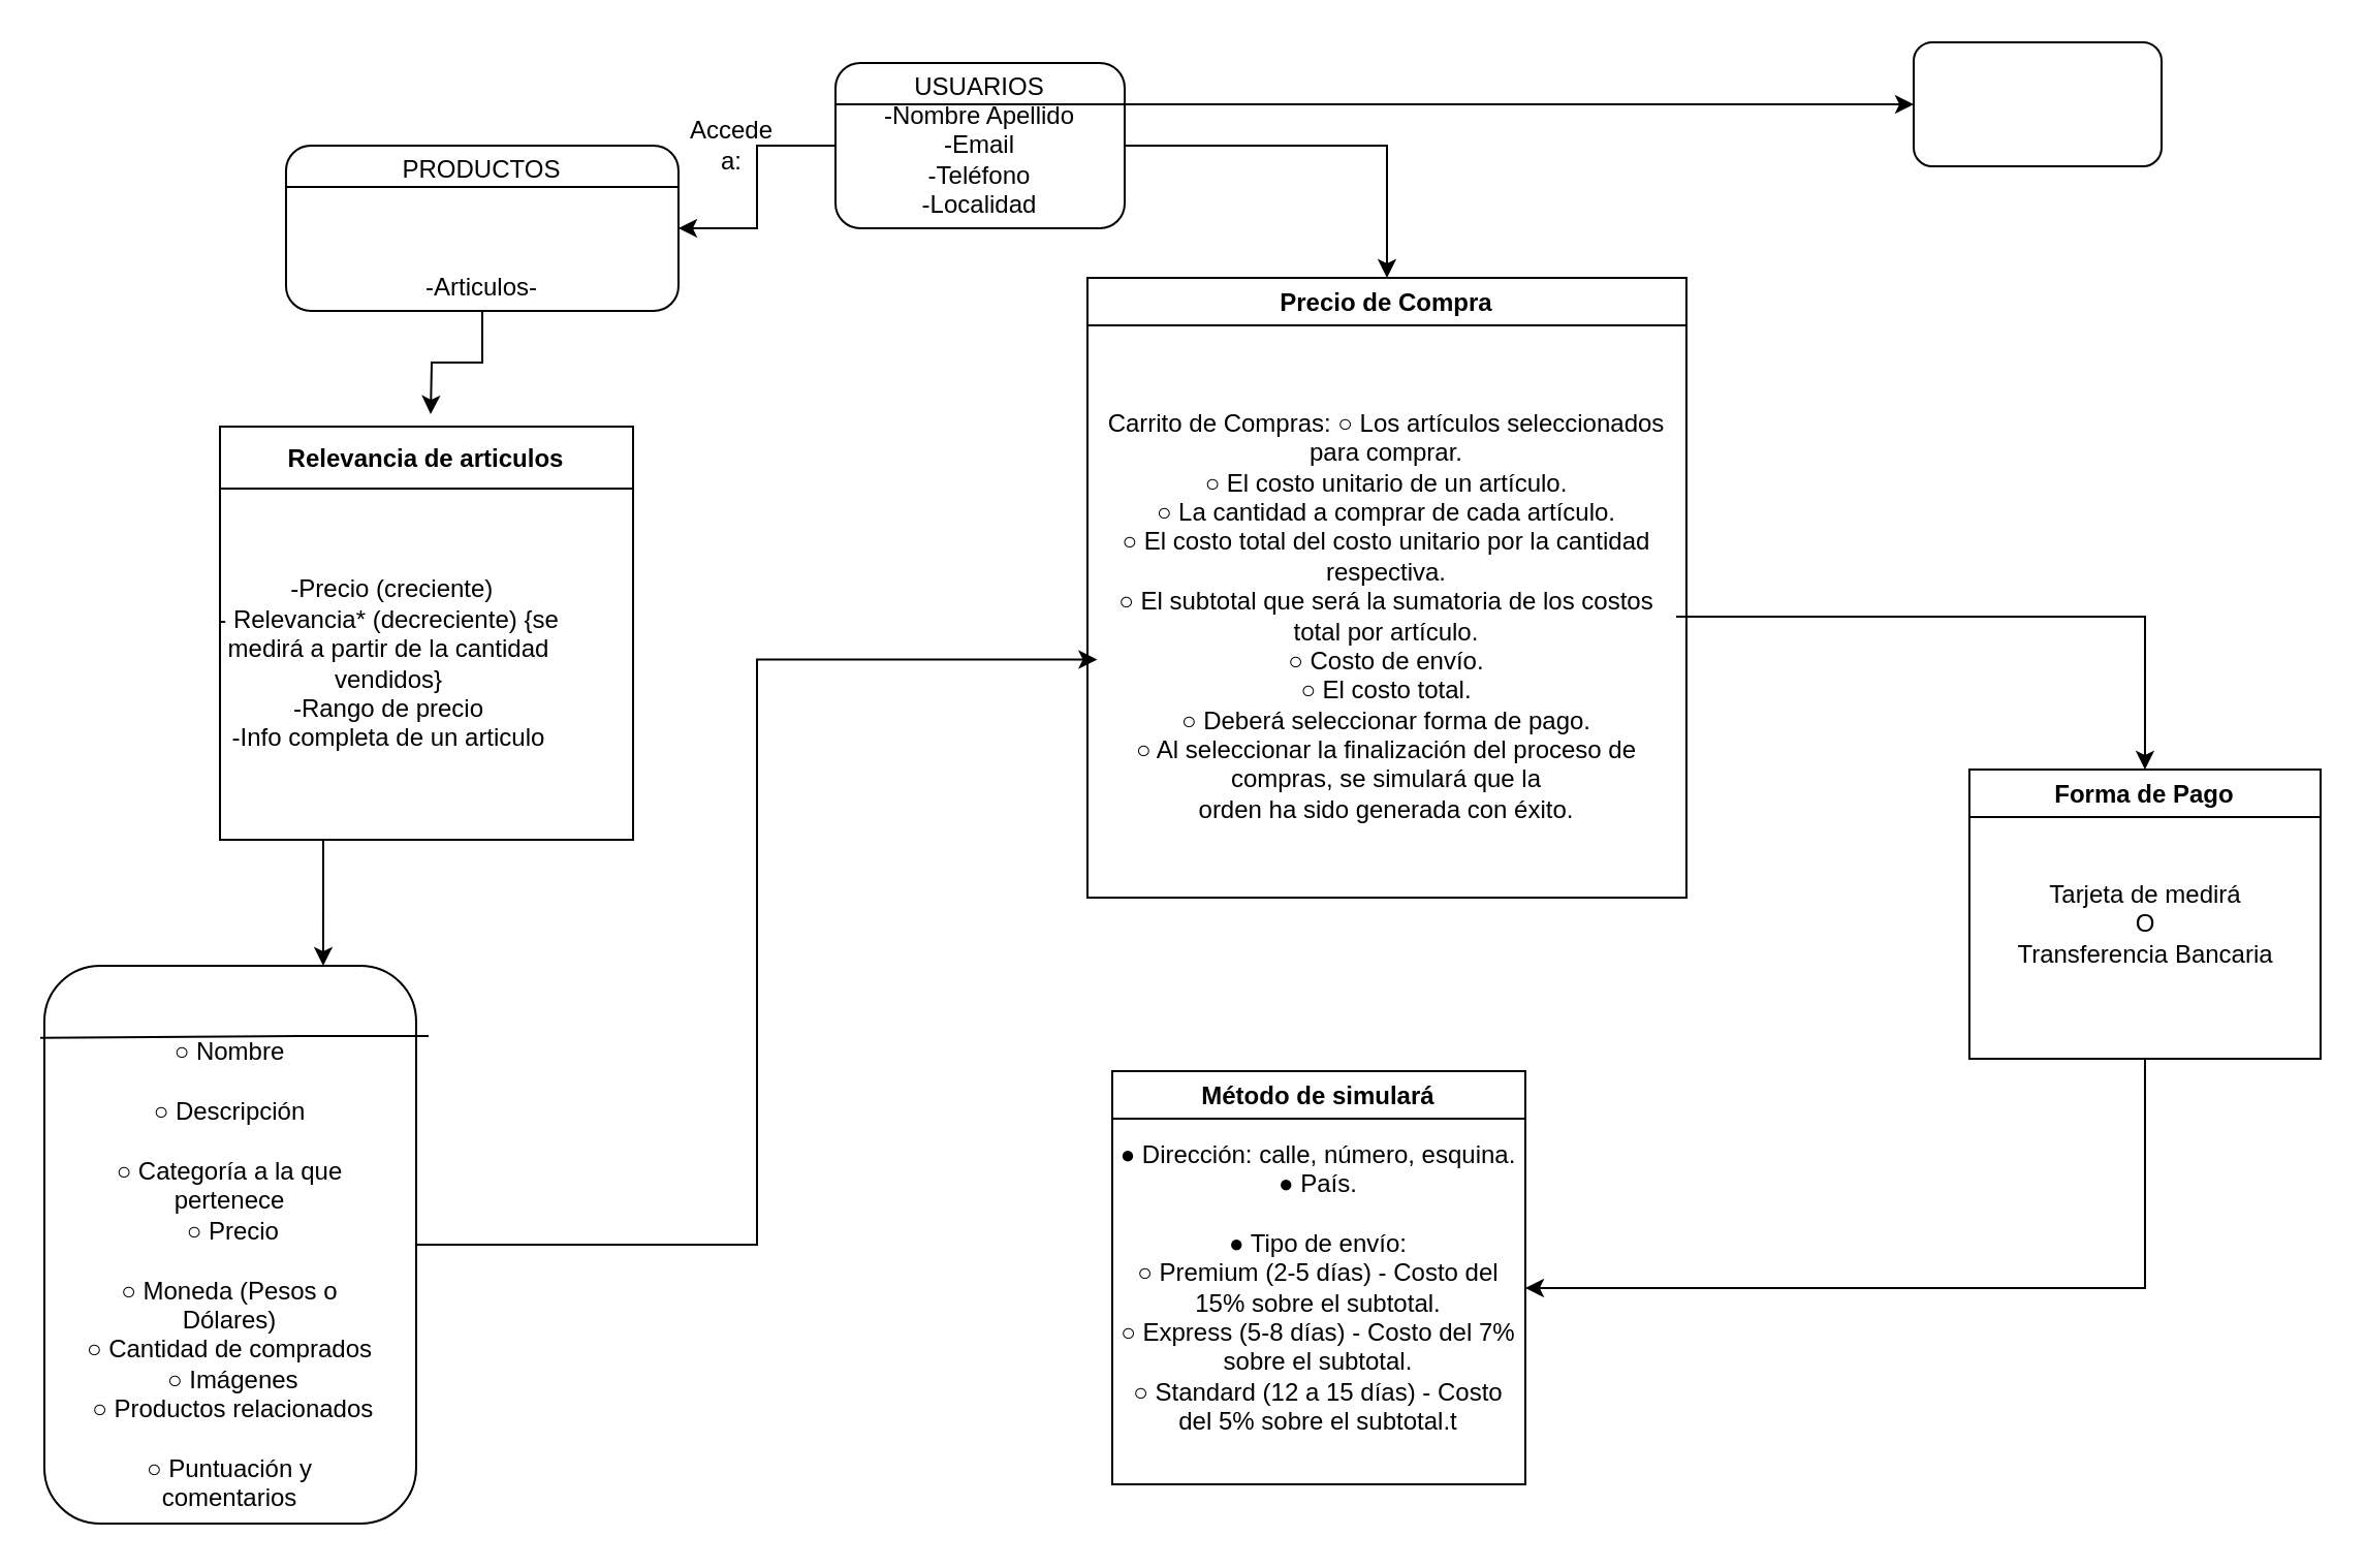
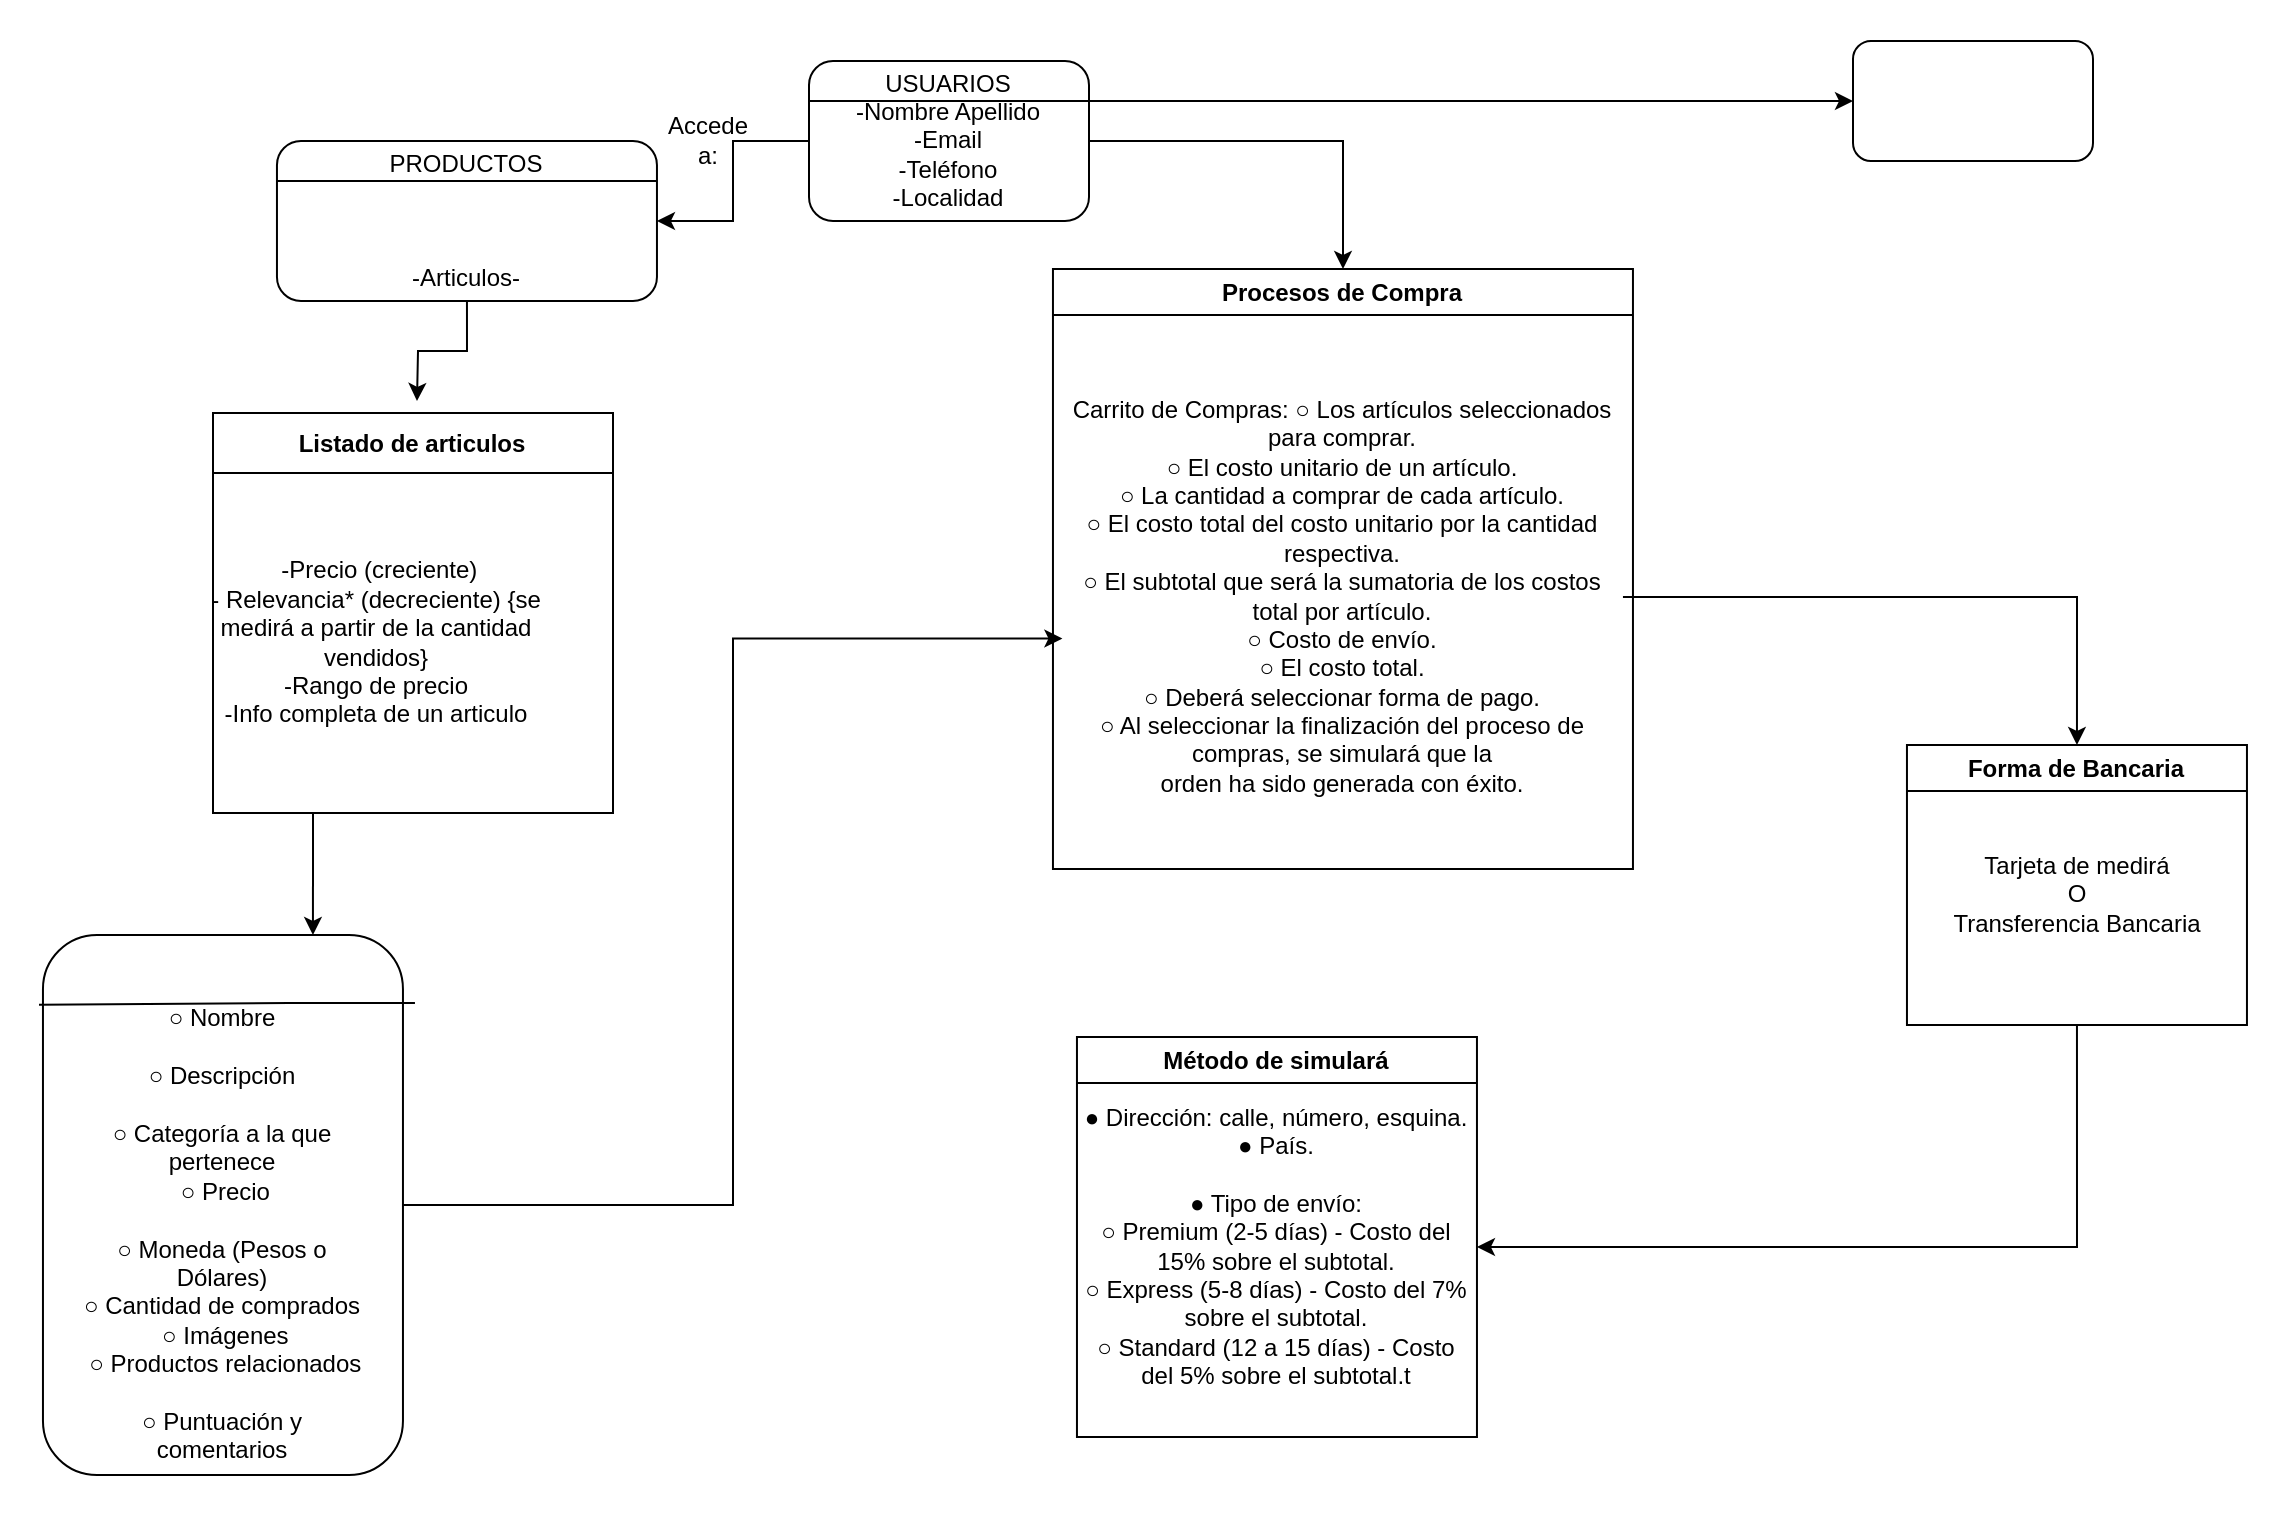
  <mxCell id="0" />
  <mxCell id="1" parent="0" />
  <mxCell id="2" style="edgeStyle=orthogonalEdgeStyle;rounded=0;orthogonalLoop=1;jettySize=auto;html=1;exitX=0;exitY=0.5;exitDx=0;exitDy=0;" parent="1" source="5" target="22" edge="1"><mxGeometry relative="1" as="geometry" /></mxCell>
  <mxCell id="3" style="edgeStyle=orthogonalEdgeStyle;rounded=0;orthogonalLoop=1;jettySize=auto;html=1;exitX=1;exitY=0.5;exitDx=0;exitDy=0;" parent="1" source="5" target="13" edge="1"><mxGeometry relative="1" as="geometry" /></mxCell>
  <mxCell id="4" style="edgeStyle=orthogonalEdgeStyle;rounded=0;orthogonalLoop=1;jettySize=auto;html=1;exitX=1;exitY=0.25;exitDx=0;exitDy=0;" edge="1" parent="1" source="5" target="26"><mxGeometry relative="1" as="geometry"><mxPoint x="986" y="50" as="targetPoint" /></mxGeometry></mxCell>
  <mxCell id="5" value="USUARIOS&lt;br&gt;-Nombre Apellido&lt;br&gt;-Email&lt;br&gt;-Teléfono&lt;br&gt;-Localidad&lt;br&gt;" style="rounded=1;whiteSpace=wrap;html=1;" parent="1" vertex="1"><mxGeometry x="404" y="30" width="140" height="80" as="geometry" /></mxCell>
  <mxCell id="6" style="edgeStyle=orthogonalEdgeStyle;rounded=0;orthogonalLoop=1;jettySize=auto;html=1;exitX=1;exitY=0.5;exitDx=0;exitDy=0;entryX=-0.001;entryY=0.567;entryDx=0;entryDy=0;entryPerimeter=0;" parent="1" source="7" target="14" edge="1"><mxGeometry relative="1" as="geometry" /></mxCell>
  <mxCell id="7" value="" style="rounded=1;whiteSpace=wrap;html=1;" parent="1" vertex="1"><mxGeometry x="20.98" y="467" width="180" height="270" as="geometry" /></mxCell>
  <mxCell id="8" value="" style="endArrow=none;html=1;exitX=-0.011;exitY=0.129;exitDx=0;exitDy=0;exitPerimeter=0;" parent="1" source="7" edge="1"><mxGeometry width="50" height="50" relative="1" as="geometry"><mxPoint x="45.98" y="517" as="sourcePoint" /><mxPoint x="206.98" y="501" as="targetPoint" /><Array as="points"><mxPoint x="154" y="501" /></Array></mxGeometry></mxCell>
  <mxCell id="9" value="○ Nombre&lt;br/&gt;&lt;br&gt;○ Descripción&lt;br/&gt;&lt;br&gt;○ Categoría a la que pertenece&lt;br&gt;&amp;nbsp;○ Precio&lt;br/&gt;&lt;br&gt;○ Moneda (Pesos o Dólares)&lt;br/&gt;○ Cantidad de comprados&lt;br&gt;&amp;nbsp;○ Imágenes&lt;br&gt;&amp;nbsp;○ Productos relacionados&lt;br/&gt;&lt;br&gt;○ Puntuación y comentarios&lt;br/&gt;" style="text;html=1;strokeColor=none;fillColor=none;align=center;verticalAlign=middle;whiteSpace=wrap;rounded=0;" parent="1" vertex="1"><mxGeometry x="35.98" y="547" width="150" height="140" as="geometry" /></mxCell>
  <mxCell id="10" style="edgeStyle=orthogonalEdgeStyle;rounded=0;orthogonalLoop=1;jettySize=auto;html=1;exitX=0.25;exitY=1;exitDx=0;exitDy=0;entryX=0.75;entryY=0;entryDx=0;entryDy=0;" edge="1" parent="1" source="11" target="7"><mxGeometry relative="1" as="geometry" /></mxCell>
- <mxCell id="11" value="Relevancia de articulos" style="swimlane;startSize=30;" parent="1" vertex="1"><mxGeometry x="106" y="206" width="200" height="200" as="geometry" /></mxCell>
+ <mxCell id="11" value="Listado de articulos" style="swimlane;startSize=30;" parent="1" vertex="1"><mxGeometry x="106" y="206" width="200" height="200" as="geometry" /></mxCell>
  <mxCell id="12" value="&amp;nbsp;-Precio (creciente)&lt;br&gt;- Relevancia* (decreciente) {se medirá a partir de la cantidad vendidos}&lt;br&gt;-Rango de precio&lt;br&gt;-Info completa de un articulo" style="text;html=1;strokeColor=none;fillColor=none;align=center;verticalAlign=middle;whiteSpace=wrap;rounded=0;" parent="1" vertex="1"><mxGeometry x="97.98" y="256" width="180" height="130" as="geometry" /></mxCell>
- <mxCell id="13" value="Precio de Compra" style="swimlane;" parent="1" vertex="1"><mxGeometry x="525.98" y="134" width="290" height="300" as="geometry" /></mxCell>
+ <mxCell id="13" value="Procesos de Compra" style="swimlane;" parent="1" vertex="1"><mxGeometry x="525.98" y="134" width="290" height="300" as="geometry" /></mxCell>
  <mxCell id="14" value="Carrito de Compras:&amp;nbsp;○ Los artículos seleccionados para comprar.&lt;br/&gt;○ El costo unitario de un artículo.&lt;br/&gt;○ La cantidad a comprar de cada artículo.&lt;br/&gt;○ El costo total del costo unitario por la cantidad respectiva.&lt;br/&gt;○ El subtotal que será la sumatoria de los costos total por artículo.&lt;br/&gt;○ Costo de envío.&lt;br/&gt;○ El costo total.&lt;br/&gt;○ Deberá seleccionar forma de pago.&lt;br/&gt;○ Al seleccionar la finalización del proceso de compras, se simulará que la&lt;br/&gt;orden ha sido generada con éxito." style="text;html=1;strokeColor=none;fillColor=none;align=center;verticalAlign=middle;whiteSpace=wrap;rounded=0;" parent="13" vertex="1"><mxGeometry x="5" y="9" width="280" height="310" as="geometry" /></mxCell>
  <mxCell id="15" value="Método de simulará" style="swimlane;" parent="1" vertex="1"><mxGeometry x="537.98" y="518" width="200" height="200" as="geometry" /></mxCell>
  <mxCell id="16" value="● Dirección: calle, número, esquina.&lt;br/&gt;● País.&lt;br/&gt;&lt;br&gt;● Tipo de envío:&lt;br/&gt;○ Premium (2-5 días) - Costo del 15% sobre el subtotal.&lt;br/&gt;○ Express (5-8 días) - Costo del 7% sobre el subtotal.&lt;br/&gt;○ Standard (12 a 15 días) - Costo del 5% sobre el subtotal.t" style="text;html=1;strokeColor=none;fillColor=none;align=center;verticalAlign=middle;whiteSpace=wrap;rounded=0;" parent="15" vertex="1"><mxGeometry y="30" width="200" height="150" as="geometry" /></mxCell>
  <mxCell id="17" style="edgeStyle=orthogonalEdgeStyle;rounded=0;orthogonalLoop=1;jettySize=auto;html=1;exitX=0.5;exitY=1;exitDx=0;exitDy=0;entryX=1;entryY=0.5;entryDx=0;entryDy=0;" parent="1" source="18" target="16" edge="1"><mxGeometry relative="1" as="geometry" /></mxCell>
- <mxCell id="18" value="Forma de Pago" style="swimlane;" parent="1" vertex="1"><mxGeometry x="952.98" y="372" width="170" height="140" as="geometry" /></mxCell>
+ <mxCell id="18" value="Forma de Bancaria" style="swimlane;" parent="1" vertex="1"><mxGeometry x="952.98" y="372" width="170" height="140" as="geometry" /></mxCell>
  <mxCell id="19" value="Tarjeta de medirá&lt;br&gt;O&lt;br&gt;Transferencia Bancaria" style="text;html=1;align=center;verticalAlign=middle;resizable=0;points=[];autosize=1;strokeColor=none;" parent="18" vertex="1"><mxGeometry x="15" y="50" width="140" height="50" as="geometry" /></mxCell>
  <mxCell id="20" value="" style="endArrow=none;html=1;exitX=0;exitY=0.25;exitDx=0;exitDy=0;entryX=1;entryY=0.25;entryDx=0;entryDy=0;" parent="1" source="5" target="5" edge="1"><mxGeometry width="50" height="50" relative="1" as="geometry"><mxPoint x="-85" y="330" as="sourcePoint" /><mxPoint x="-35" y="280" as="targetPoint" /></mxGeometry></mxCell>
  <mxCell id="21" style="edgeStyle=orthogonalEdgeStyle;rounded=0;orthogonalLoop=1;jettySize=auto;html=1;exitX=0.5;exitY=1;exitDx=0;exitDy=0;" parent="1" source="22" edge="1"><mxGeometry relative="1" as="geometry"><mxPoint x="208" y="200" as="targetPoint" /></mxGeometry></mxCell>
  <mxCell id="22" value="PRODUCTOS&lt;br&gt;&lt;br&gt;&lt;br&gt;&lt;br&gt;-Articulos-" style="rounded=1;whiteSpace=wrap;html=1;" parent="1" vertex="1"><mxGeometry x="137.98" y="70" width="190" height="80" as="geometry" /></mxCell>
  <mxCell id="23" value="" style="endArrow=none;html=1;exitX=0;exitY=0.25;exitDx=0;exitDy=0;entryX=1;entryY=0.25;entryDx=0;entryDy=0;" parent="1" source="22" target="22" edge="1"><mxGeometry width="50" height="50" relative="1" as="geometry"><mxPoint x="315" y="330" as="sourcePoint" /><mxPoint x="365" y="280" as="targetPoint" /></mxGeometry></mxCell>
  <mxCell id="24" value="Accede a:" style="text;html=1;strokeColor=none;fillColor=none;align=center;verticalAlign=middle;whiteSpace=wrap;rounded=0;" parent="1" vertex="1"><mxGeometry x="334" y="60" width="40" height="20" as="geometry" /></mxCell>
  <mxCell id="25" style="edgeStyle=orthogonalEdgeStyle;rounded=0;orthogonalLoop=1;jettySize=auto;html=1;exitX=1;exitY=0.5;exitDx=0;exitDy=0;entryX=0.5;entryY=0;entryDx=0;entryDy=0;" parent="1" source="14" target="18" edge="1"><mxGeometry relative="1" as="geometry" /></mxCell>
  <mxCell id="26" value="" style="rounded=1;whiteSpace=wrap;html=1;" vertex="1" parent="1"><mxGeometry x="926" y="20" width="120" height="60" as="geometry" /></mxCell>
